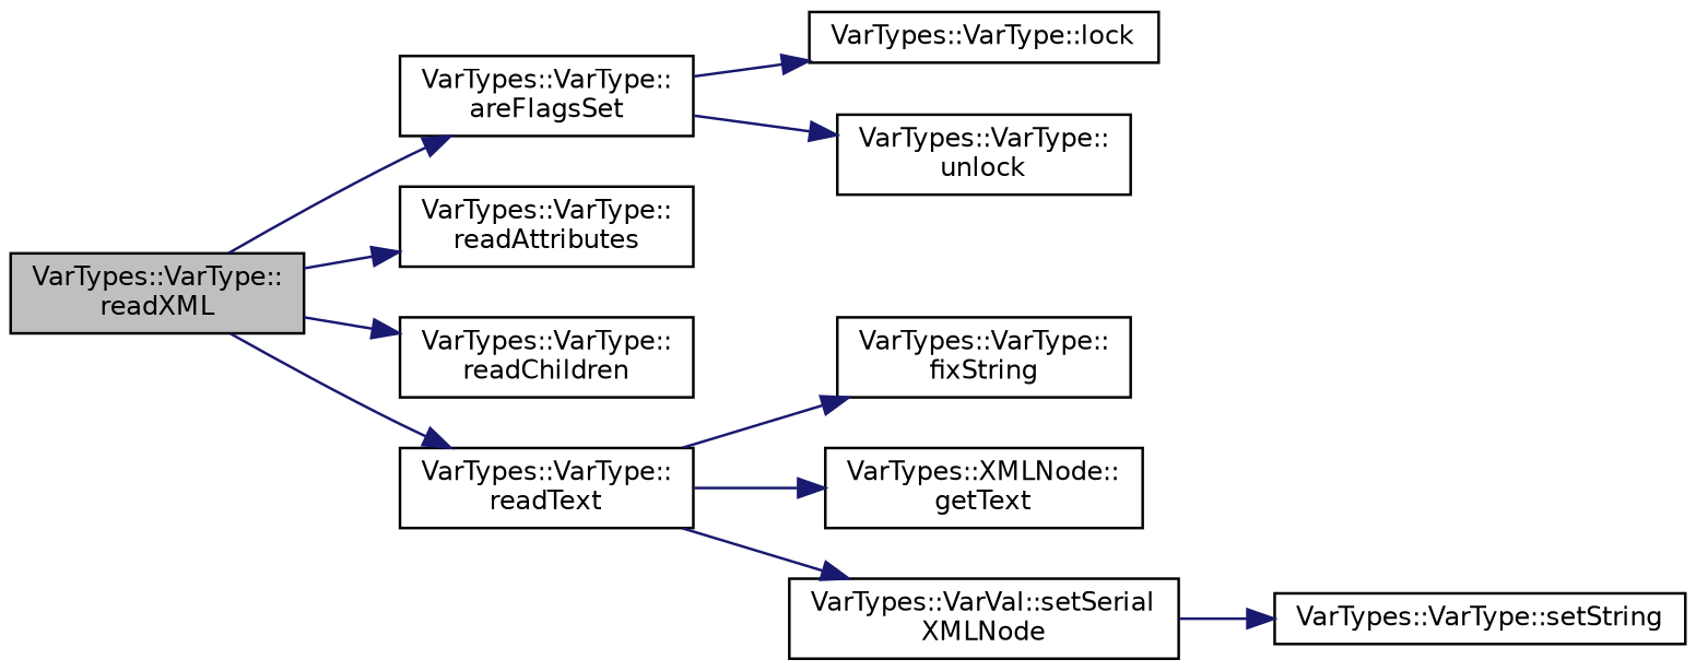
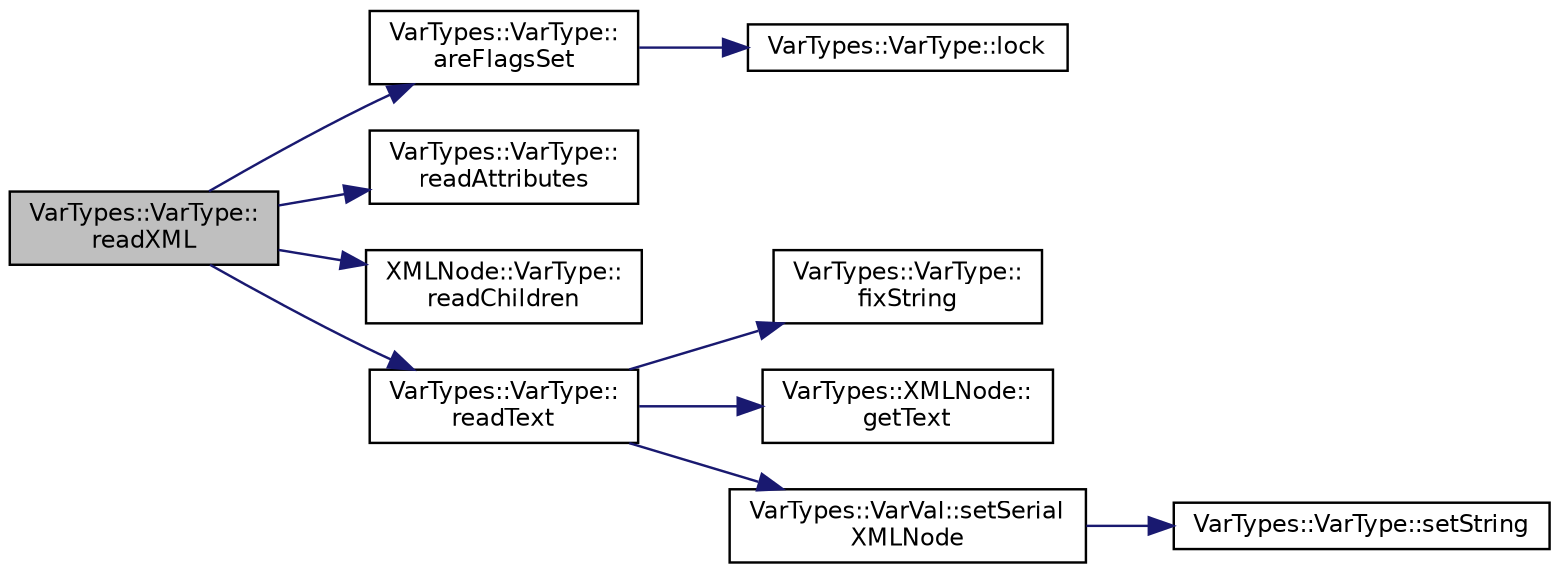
  digraph {
    rankdir=LR
    node [color=black fillcolor=white fontname=Helvetica fontsize=10 shape=record style=filled]
    edge [color=midnightblue fontname=Helvetica fontsize=10 labelfontname=Helvetica labelfontsize=10 style=solid]
    n1 [fillcolor=grey75 fontcolor=black height=0.2 label="VarTypes::VarType::\lreadXML" width=0.4]
    n2 [height=0.2 label="VarTypes::VarType::\lareFlagsSet" width=0.4]
    n3 [height=0.2 label="VarTypes::VarType::\lreadAttributes" width=0.4]
-   n4 [height=0.2 label="VarTypes::VarType::\lreadChildren" width=0.4]
+   n4 [height=0.2 label="XMLNode::VarType::\lreadChildren" width=0.4]
    n5 [height=0.2 label="VarTypes::VarType::\lreadText" width=0.4]
    n6 [height=0.2 label="VarTypes::VarType::lock" width=0.4]
-   n7 [height=0.2 label="VarTypes::VarType::\lunlock" width=0.4]
    n8 [height=0.2 label="VarTypes::VarType::\lfixString" width=0.4]
    n9 [height=0.2 label="VarTypes::XMLNode::\lgetText" width=0.4]
    n10 [height=0.2 label="VarTypes::VarVal::setSerial\lXMLNode" width=0.4]
    n11 [height=0.2 label="VarTypes::VarType::setString" width=0.4]
    n1 -> n2
    n1 -> n3
    n1 -> n4
    n1 -> n5
    n2 -> n6
-   n2 -> n7
    n5 -> n8
    n5 -> n9
    n5 -> n10
    n10 -> n11
  }
